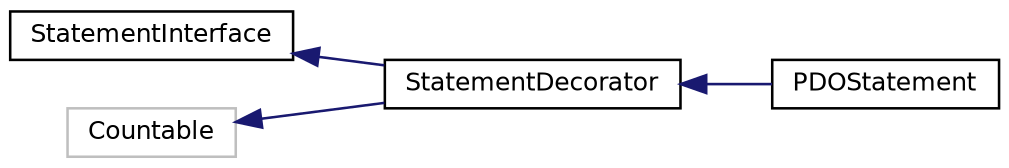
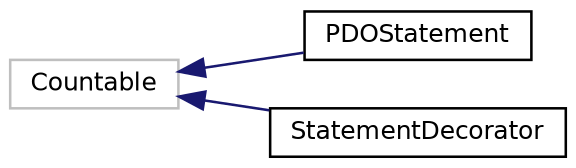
  digraph {
    rankdir=LR
    node [color=black fillcolor=white fontname=Helvetica fontsize=10 shape=record style=filled]
    edge [color=midnightblue dir=back fontname=Helvetica fontsize=10 labelfontname=Helvetica labelfontsize=10 style=solid]
    n1 [height=0.2 label=PDOStatement width=0.4]
    n2 [height=0.2 label=StatementDecorator width=0.4]
-   n3 [height=0.2 label=StatementInterface width=0.4]
    n4 [color=grey75 height=0.2 label=Countable width=0.4]
-   n2 -> n1
-   n3 -> n2
+   n4 -> n1
    n4 -> n2
  }
